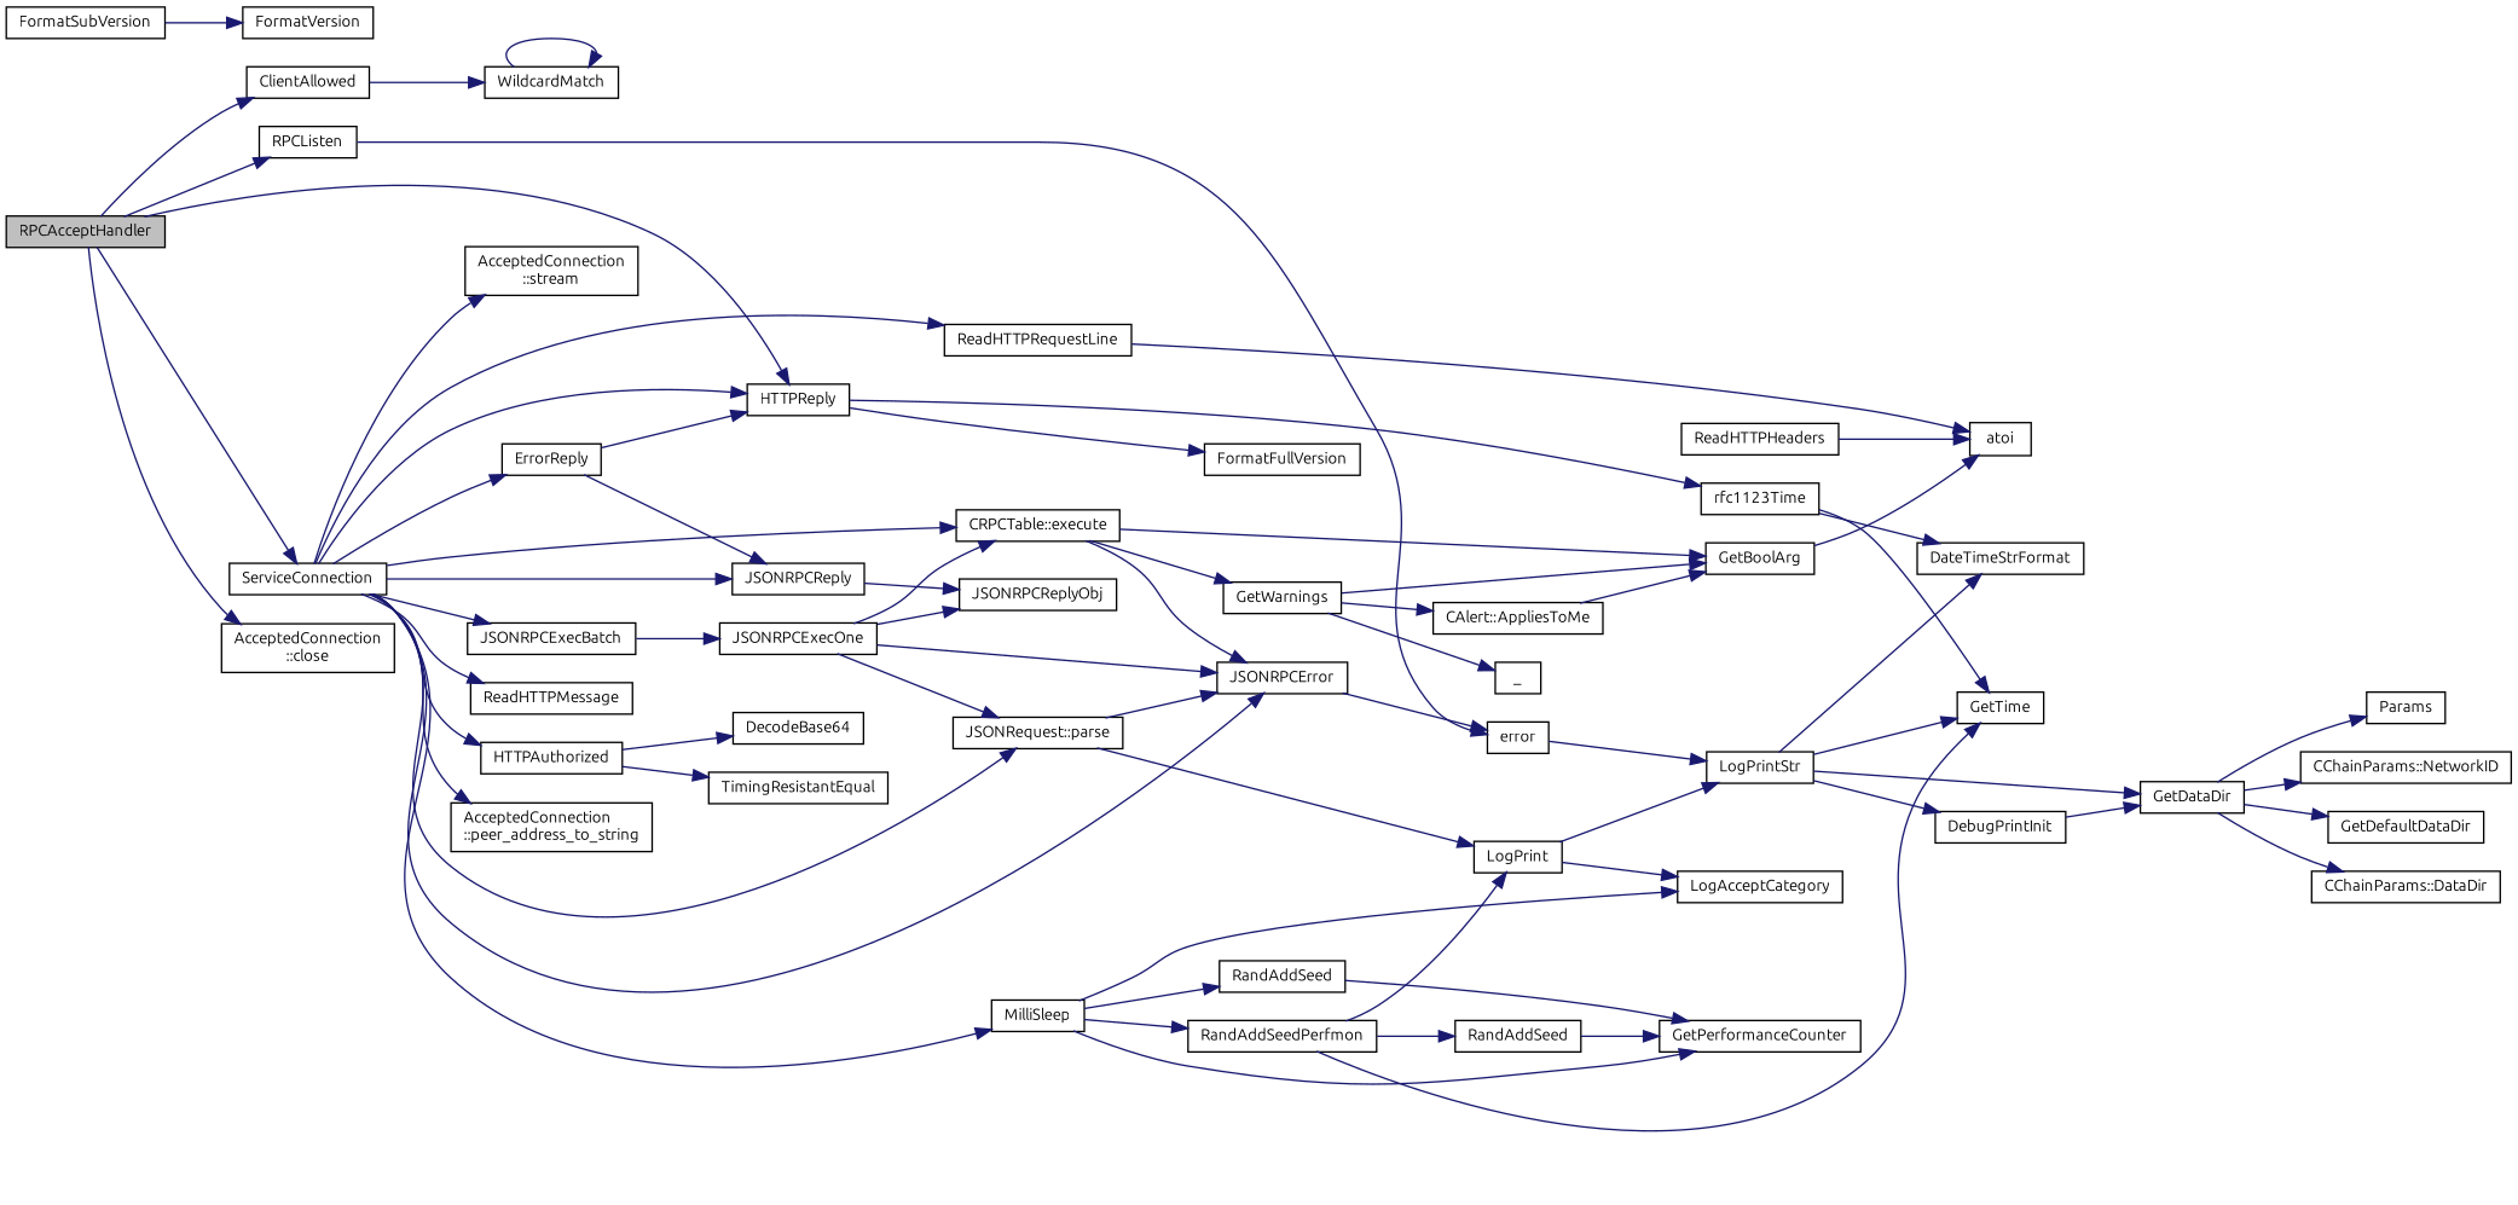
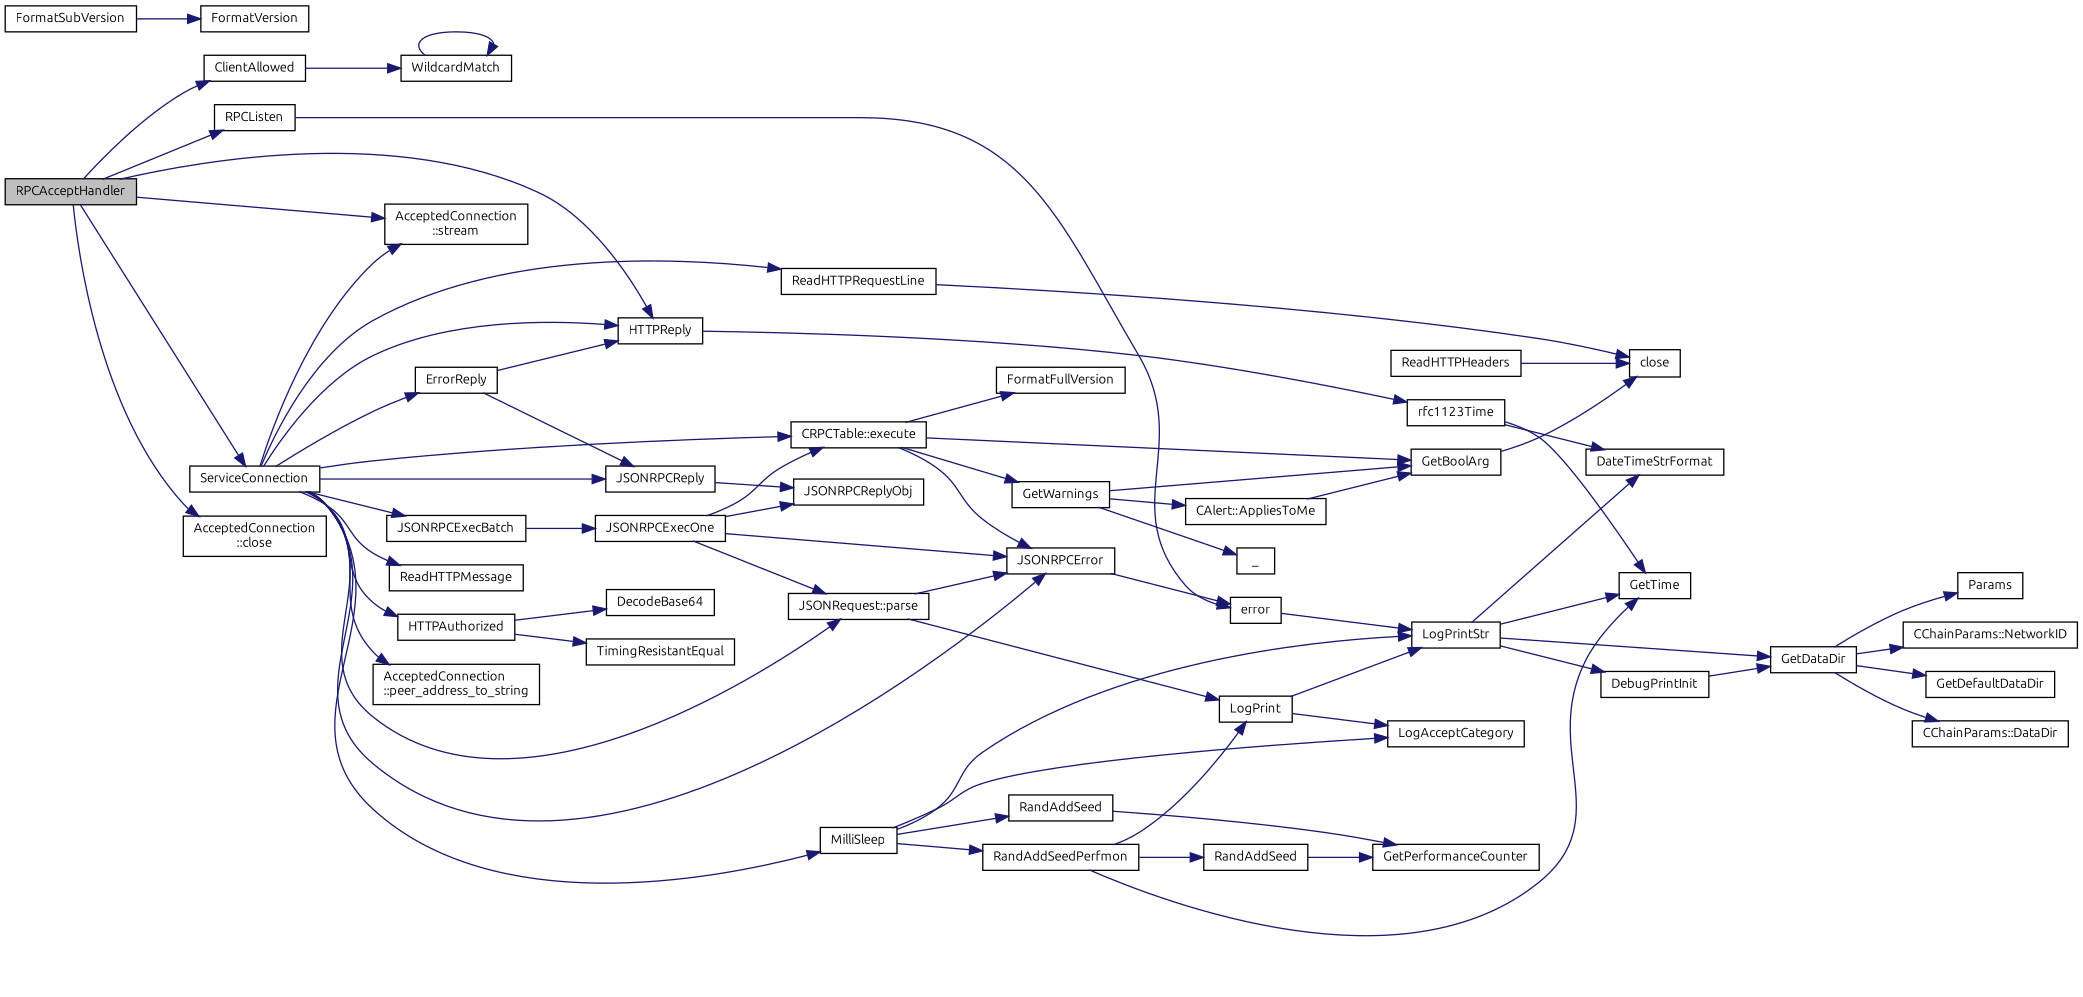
  digraph {
    fontname=Ubuntu
    rankdir=LR
    node [color=black fillcolor=white fontname=Ubuntu fontsize=10 shape=record style=filled]
    edge [color=midnightblue fontname=Ubuntu fontsize=10 labelfontname=Helvetica labelfontsize=10 style=solid]
    n1 [fillcolor=grey75 fontcolor=black height=0.2 label=RPCAcceptHandler width=0.4]
    n2 [height=0.2 label=RPCListen width=0.4]
    n3 [height=0.2 label=ClientAllowed width=0.4]
    n4 [height=0.2 label="AcceptedConnection\l::stream" width=0.4]
    n5 [height=0.2 label=HTTPReply width=0.4]
    n6 [height=0.2 label=ServiceConnection width=0.4]
    n7 [height=0.2 label="AcceptedConnection\l::close" width=0.4]
    n8 [height=0.2 label=error width=0.4]
    n9 [height=0.2 label=WildcardMatch width=0.4]
    n10 [height=0.2 label=rfc1123Time width=0.4]
    n11 [height=0.2 label=FormatFullVersion width=0.4]
    n12 [height=0.2 label=ReadHTTPRequestLine width=0.4]
    n13 [height=0.2 label=ReadHTTPMessage width=0.4]
    n14 [height=0.2 label=HTTPAuthorized width=0.4]
    n15 [height=0.2 label="AcceptedConnection\l::peer_address_to_string" width=0.4]
    n16 [height=0.2 label=MilliSleep width=0.4]
    n17 [height=0.2 label=JSONRPCError width=0.4]
    n18 [height=0.2 label="JSONRequest::parse" width=0.4]
    n19 [height=0.2 label="CRPCTable::execute" width=0.4]
    n20 [height=0.2 label=JSONRPCReply width=0.4]
    n21 [height=0.2 label=JSONRPCExecBatch width=0.4]
    n22 [height=0.2 label=ErrorReply width=0.4]
    n23 [height=0.2 label=LogPrintStr width=0.4]
    n24 [height=0.2 label=DebugPrintInit width=0.4]
    n25 [height=0.2 label=GetDataDir width=0.4]
    n26 [height=0.2 label=DateTimeStrFormat width=0.4]
    n27 [height=0.2 label=GetTime width=0.4]
    n28 [height=0.2 label=Params width=0.4]
    n29 [height=0.2 label="CChainParams::NetworkID" width=0.4]
    n30 [height=0.2 label=GetDefaultDataDir width=0.4]
    n31 [height=0.2 label="CChainParams::DataDir" width=0.4]
-   n32 [height=0.2 label=atoi width=0.4]
+   n32 [height=0.2 label=close width=0.4]
    n33 [height=0.2 label=DecodeBase64 width=0.4]
    n34 [height=0.2 label=TimingResistantEqual width=0.4]
    n35 [height=0.2 label=RandAddSeed width=0.4]
    n36 [height=0.2 label=RandAddSeedPerfmon width=0.4]
    n37 [height=0.2 label=LogAcceptCategory width=0.4]
    n38 [height=0.2 label=LogPrint width=0.4]
    n39 [height=0.2 label=GetWarnings width=0.4]
    n40 [height=0.2 label=GetBoolArg width=0.4]
    n41 [height=0.2 label=JSONRPCReplyObj width=0.4]
    n42 [height=0.2 label=JSONRPCExecOne width=0.4]
    n43 [height=0.2 label=ReadHTTPHeaders width=0.4]
    n44 [height=0.2 label=GetPerformanceCounter width=0.4]
    n45 [height=0.2 label=RandAddSeed width=0.4]
    n46 [height=0.2 label=_ width=0.4]
    n47 [height=0.2 label="CAlert::AppliesToMe" width=0.4]
    n48 [height=0.2 label=FormatSubVersion width=0.4]
    n49 [height=0.2 label=FormatVersion width=0.4]
    n1 -> n2
    n1 -> n3
+   n1 -> n4
    n1 -> n5
    n1 -> n6
    n1 -> n7
    n2 -> n8
    n3 -> n9
    n5 -> n10
-   n5 -> n11
+   n19 -> n11
    n6 -> n4
    n6 -> n5
    n6 -> n12
    n6 -> n13
    n6 -> n14
    n6 -> n15
    n6 -> n16
    n6 -> n17
    n6 -> n18
    n6 -> n19
    n6 -> n20
    n6 -> n21
    n6 -> n22
    n8 -> n23
    n9 -> n9
    n10 -> n26
    n10 -> n27
    n12 -> n32
    n14 -> n33
    n14 -> n34
-   n16 -> n44
+   n16 -> n23
    n16 -> n35
    n16 -> n36
    n16 -> n37
    n17 -> n8
    n18 -> n17
    n18 -> n38
    n19 -> n17
    n19 -> n39
    n19 -> n40
    n20 -> n41
    n21 -> n42
    n22 -> n5
    n22 -> n20
    n23 -> n24
    n23 -> n25
    n23 -> n26
    n23 -> n27
    n24 -> n25
    n25 -> n28
    n25 -> n29
    n25 -> n30
    n25 -> n31
    n35 -> n44
    n36 -> n27
    n36 -> n38
    n36 -> n45
    n38 -> n23
    n38 -> n37
    n39 -> n40
    n39 -> n46
    n39 -> n47
    n40 -> n32
    n42 -> n17
    n42 -> n18
    n42 -> n19
    n42 -> n41
    n43 -> n32
    n45 -> n44
    n47 -> n40
    n48 -> n49
  }
